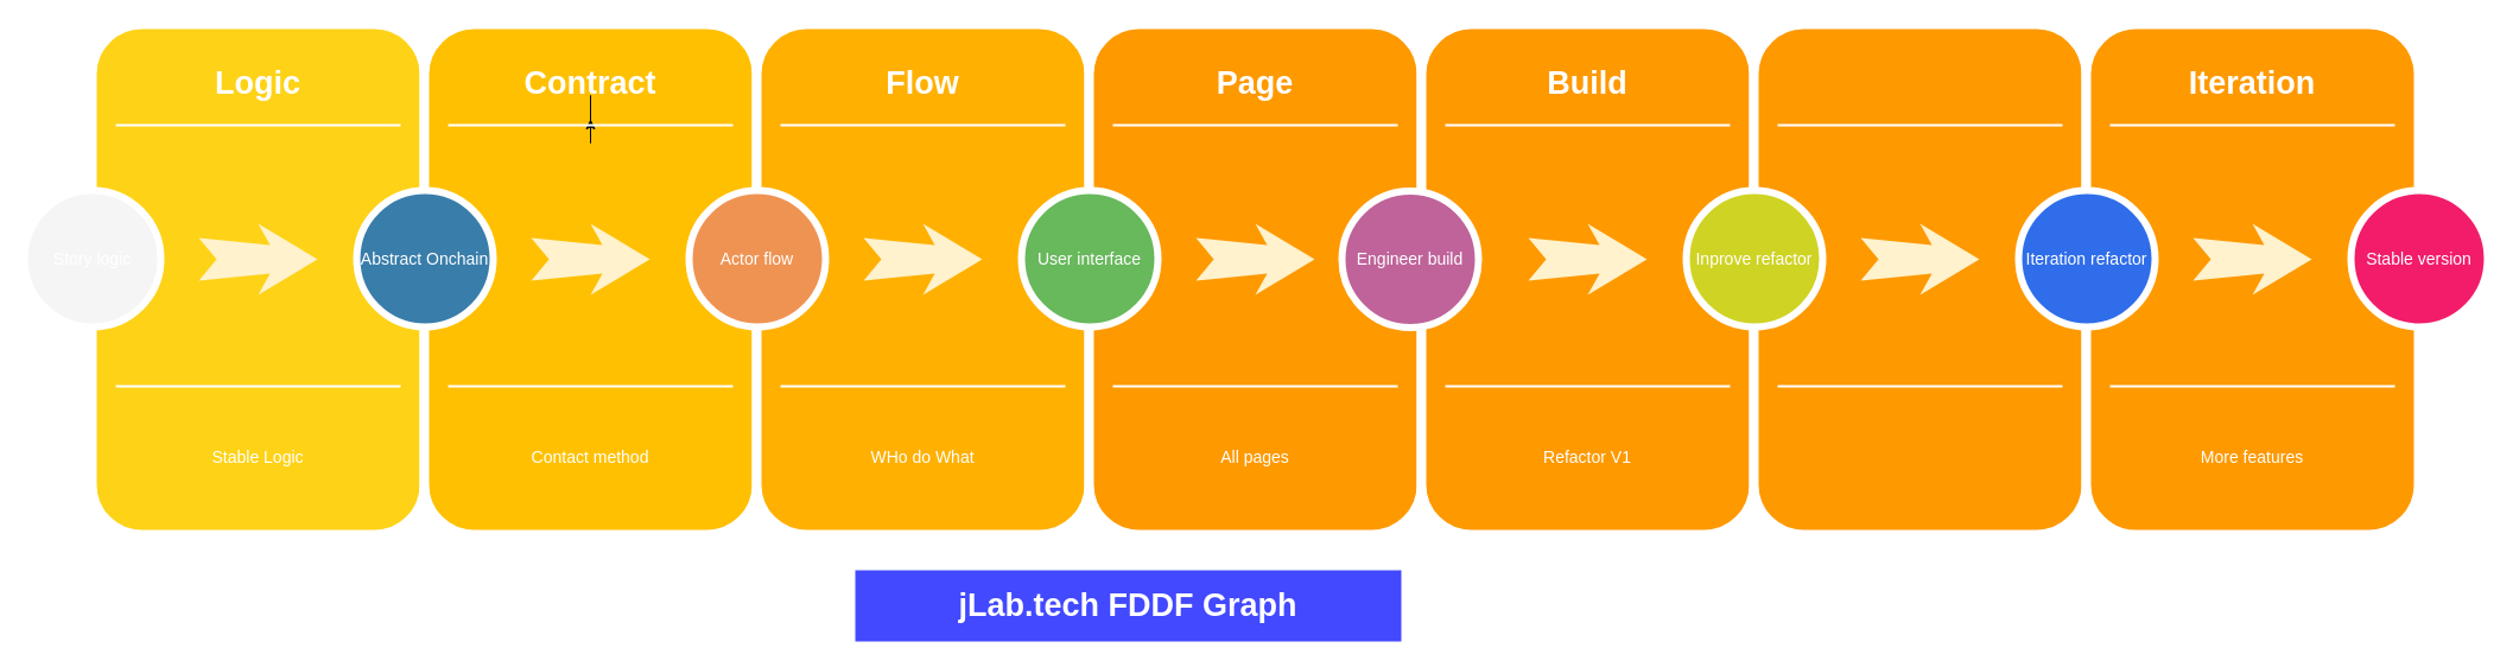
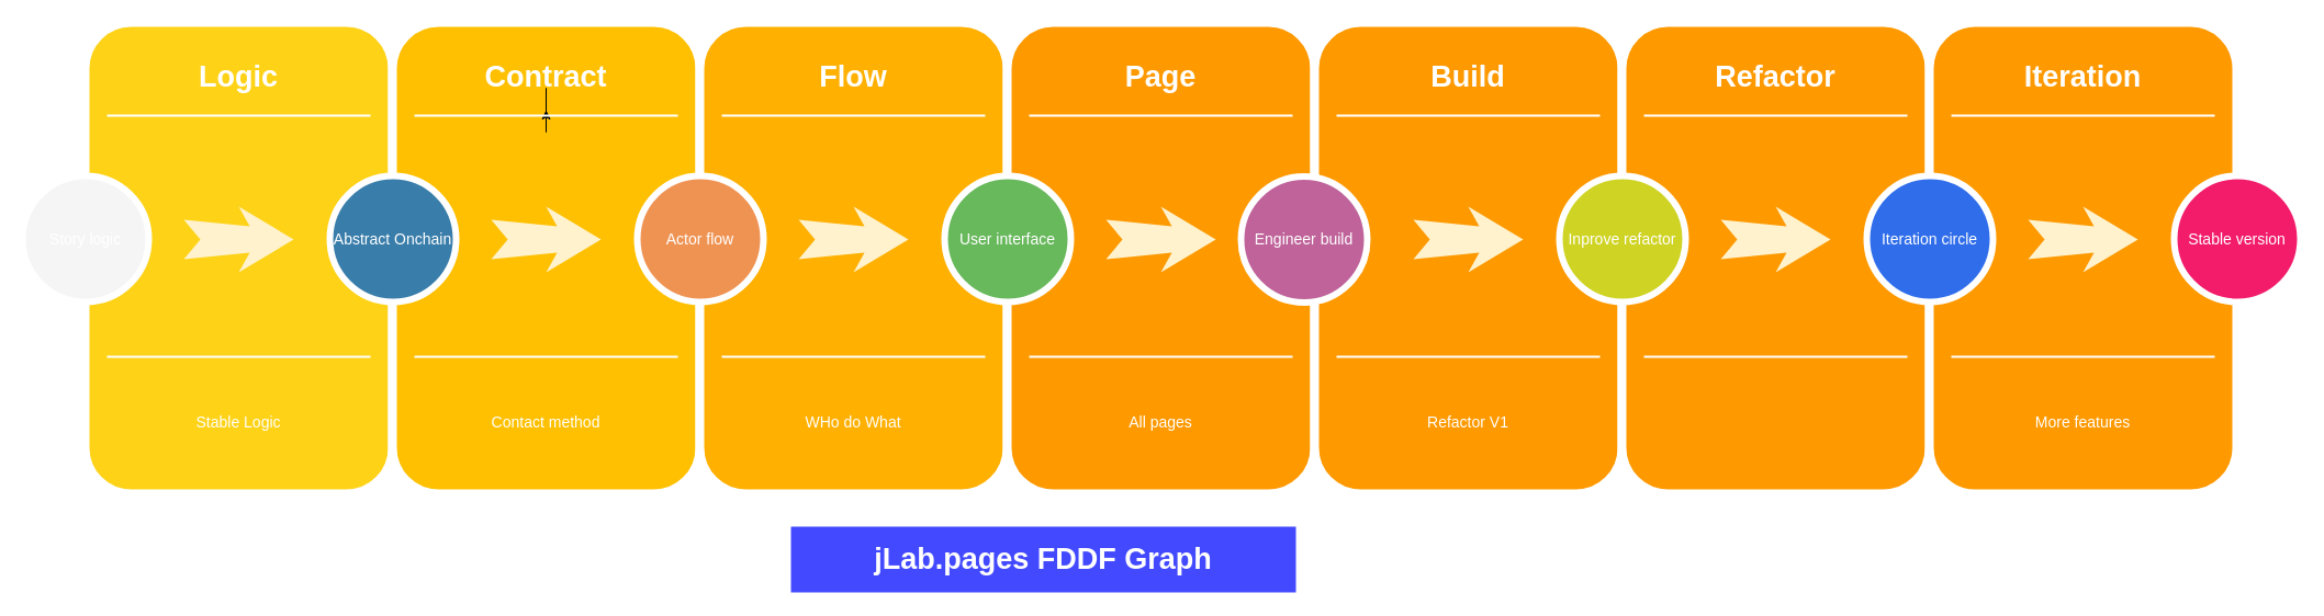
  <mxCell id="0" />
  <mxCell id="1" parent="0" />
  <mxCell id="2" value="" style="whiteSpace=wrap;html=1;rounded=1;shadow=0;strokeWidth=8;fontSize=20;align=center;fillColor=#FED217;strokeColor=#FFFFFF;" parent="1" vertex="1"><mxGeometry x="77" y="20" width="280" height="430" as="geometry" /></mxCell>
  <mxCell id="3" value="Logic" style="text;html=1;strokeColor=none;fillColor=none;align=center;verticalAlign=middle;whiteSpace=wrap;rounded=0;shadow=0;fontSize=27;fontColor=#FFFFFF;fontStyle=1" parent="1" vertex="1"><mxGeometry x="77" y="40" width="280" height="60" as="geometry" /></mxCell>
  <mxCell id="4" value="Stable Logic" style="text;html=1;strokeColor=none;fillColor=none;align=center;verticalAlign=middle;whiteSpace=wrap;rounded=0;shadow=0;fontSize=14;fontColor=#FFFFFF;" parent="1" vertex="1"><mxGeometry x="77" y="340" width="280" height="90" as="geometry" /></mxCell>
  <mxCell id="5" value="" style="line;strokeWidth=2;html=1;rounded=0;shadow=0;fontSize=27;align=center;fillColor=none;strokeColor=#FFFFFF;" parent="1" vertex="1"><mxGeometry x="97" y="100" width="240" height="10" as="geometry" /></mxCell>
  <mxCell id="6" value="" style="line;strokeWidth=2;html=1;rounded=0;shadow=0;fontSize=27;align=center;fillColor=none;strokeColor=#FFFFFF;" parent="1" vertex="1"><mxGeometry x="97" y="320" width="240" height="10" as="geometry" /></mxCell>
  <mxCell id="7" value="Story logic" style="ellipse;whiteSpace=wrap;html=1;rounded=0;shadow=0;strokeWidth=6;fontSize=14;align=center;fillColor=#f5f5f5;strokeColor=#FFFFFF;fontColor=#FFFFFF;" parent="1" vertex="1"><mxGeometry x="20" y="160" width="115" height="115" as="geometry" /></mxCell>
  <mxCell id="8" value="" style="html=1;shadow=0;dashed=0;align=center;verticalAlign=middle;shape=mxgraph.arrows2.stylisedArrow;dy=0.6;dx=40;notch=15;feather=0.4;rounded=0;strokeWidth=1;fontSize=27;strokeColor=none;fillColor=#fff2cc;" parent="1" vertex="1"><mxGeometry x="167" y="188" width="100" height="60" as="geometry" /></mxCell>
  <mxCell id="9" value="" style="whiteSpace=wrap;html=1;rounded=1;shadow=0;strokeWidth=8;fontSize=20;align=center;fillColor=#FFC001;strokeColor=#FFFFFF;" parent="1" vertex="1"><mxGeometry x="357" y="20" width="280" height="430" as="geometry" /></mxCell>
  <mxCell id="10" value="Contract" style="text;html=1;strokeColor=none;fillColor=none;align=center;verticalAlign=middle;whiteSpace=wrap;rounded=0;shadow=0;fontSize=27;fontColor=#FFFFFF;fontStyle=1" parent="1" vertex="1"><mxGeometry x="357" y="40" width="280" height="60" as="geometry" /></mxCell>
  <mxCell id="11" value="Contact method" style="text;html=1;strokeColor=none;fillColor=none;align=center;verticalAlign=middle;whiteSpace=wrap;rounded=0;shadow=0;fontSize=14;fontColor=#FFFFFF;" parent="1" vertex="1"><mxGeometry x="357" y="340" width="280" height="90" as="geometry" /></mxCell>
  <mxCell id="12" value="" style="edgeStyle=orthogonalEdgeStyle;rounded=0;orthogonalLoop=1;jettySize=auto;html=1;" edge="1" parent="1" source="13" target="10"><mxGeometry relative="1" as="geometry" /></mxCell>
  <mxCell id="13" value="" style="line;strokeWidth=2;html=1;rounded=0;shadow=0;fontSize=27;align=center;fillColor=none;strokeColor=#FFFFFF;" parent="1" vertex="1"><mxGeometry x="377" y="100" width="240" height="10" as="geometry" /></mxCell>
  <mxCell id="14" value="" style="line;strokeWidth=2;html=1;rounded=0;shadow=0;fontSize=27;align=center;fillColor=none;strokeColor=#FFFFFF;" parent="1" vertex="1"><mxGeometry x="377" y="320" width="240" height="10" as="geometry" /></mxCell>
  <mxCell id="15" value="Abstract Onchain" style="ellipse;whiteSpace=wrap;html=1;rounded=0;shadow=0;strokeWidth=6;fontSize=14;align=center;fillColor=#397DAA;strokeColor=#FFFFFF;fontColor=#FFFFFF;" parent="1" vertex="1"><mxGeometry x="300" y="160" width="115" height="115" as="geometry" /></mxCell>
  <mxCell id="16" value="" style="html=1;shadow=0;dashed=0;align=center;verticalAlign=middle;shape=mxgraph.arrows2.stylisedArrow;dy=0.6;dx=40;notch=15;feather=0.4;rounded=0;strokeWidth=1;fontSize=27;strokeColor=none;fillColor=#fff2cc;" parent="1" vertex="1"><mxGeometry x="447" y="188" width="100" height="60" as="geometry" /></mxCell>
  <mxCell id="17" value="" style="whiteSpace=wrap;html=1;rounded=1;shadow=0;strokeWidth=8;fontSize=20;align=center;fillColor=#FFB001;strokeColor=#FFFFFF;" parent="1" vertex="1"><mxGeometry x="637" y="20" width="280" height="430" as="geometry" /></mxCell>
  <mxCell id="18" value="Flow" style="text;html=1;strokeColor=none;fillColor=none;align=center;verticalAlign=middle;whiteSpace=wrap;rounded=0;shadow=0;fontSize=27;fontColor=#FFFFFF;fontStyle=1" parent="1" vertex="1"><mxGeometry x="637" y="40" width="280" height="60" as="geometry" /></mxCell>
  <mxCell id="19" value="WHo do What" style="text;html=1;strokeColor=none;fillColor=none;align=center;verticalAlign=middle;whiteSpace=wrap;rounded=0;shadow=0;fontSize=14;fontColor=#FFFFFF;" parent="1" vertex="1"><mxGeometry x="637" y="340" width="280" height="90" as="geometry" /></mxCell>
  <mxCell id="20" value="" style="line;strokeWidth=2;html=1;rounded=0;shadow=0;fontSize=27;align=center;fillColor=none;strokeColor=#FFFFFF;" parent="1" vertex="1"><mxGeometry x="657" y="100" width="240" height="10" as="geometry" /></mxCell>
  <mxCell id="21" value="" style="line;strokeWidth=2;html=1;rounded=0;shadow=0;fontSize=27;align=center;fillColor=none;strokeColor=#FFFFFF;" parent="1" vertex="1"><mxGeometry x="657" y="320" width="240" height="10" as="geometry" /></mxCell>
  <mxCell id="22" value="Actor flow" style="ellipse;whiteSpace=wrap;html=1;rounded=0;shadow=0;strokeWidth=6;fontSize=14;align=center;fillColor=#EF9353;strokeColor=#FFFFFF;fontColor=#FFFFFF;" parent="1" vertex="1"><mxGeometry x="580" y="160" width="115" height="115" as="geometry" /></mxCell>
  <mxCell id="23" value="" style="html=1;shadow=0;dashed=0;align=center;verticalAlign=middle;shape=mxgraph.arrows2.stylisedArrow;dy=0.6;dx=40;notch=15;feather=0.4;rounded=0;strokeWidth=1;fontSize=27;strokeColor=none;fillColor=#fff2cc;" parent="1" vertex="1"><mxGeometry x="727" y="188" width="100" height="60" as="geometry" /></mxCell>
  <mxCell id="24" value="" style="whiteSpace=wrap;html=1;rounded=1;shadow=0;strokeWidth=8;fontSize=20;align=center;fillColor=#FE9900;strokeColor=#FFFFFF;" parent="1" vertex="1"><mxGeometry x="917" y="20" width="280" height="430" as="geometry" /></mxCell>
  <mxCell id="25" value="Page" style="text;html=1;strokeColor=none;fillColor=none;align=center;verticalAlign=middle;whiteSpace=wrap;rounded=0;shadow=0;fontSize=27;fontColor=#FFFFFF;fontStyle=1" parent="1" vertex="1"><mxGeometry x="917" y="40" width="280" height="60" as="geometry" /></mxCell>
  <mxCell id="26" value="All pages" style="text;html=1;strokeColor=none;fillColor=none;align=center;verticalAlign=middle;whiteSpace=wrap;rounded=0;shadow=0;fontSize=14;fontColor=#FFFFFF;" parent="1" vertex="1"><mxGeometry x="917" y="340" width="280" height="90" as="geometry" /></mxCell>
  <mxCell id="27" value="" style="line;strokeWidth=2;html=1;rounded=0;shadow=0;fontSize=27;align=center;fillColor=none;strokeColor=#FFFFFF;" parent="1" vertex="1"><mxGeometry x="937" y="100" width="240" height="10" as="geometry" /></mxCell>
  <mxCell id="28" value="" style="line;strokeWidth=2;html=1;rounded=0;shadow=0;fontSize=27;align=center;fillColor=none;strokeColor=#FFFFFF;" parent="1" vertex="1"><mxGeometry x="937" y="320" width="240" height="10" as="geometry" /></mxCell>
  <mxCell id="29" value="User interface" style="ellipse;whiteSpace=wrap;html=1;rounded=0;shadow=0;strokeWidth=6;fontSize=14;align=center;fillColor=#68B85C;strokeColor=#FFFFFF;fontColor=#FFFFFF;" parent="1" vertex="1"><mxGeometry x="860" y="160" width="115" height="115" as="geometry" /></mxCell>
  <mxCell id="30" value="" style="html=1;shadow=0;dashed=0;align=center;verticalAlign=middle;shape=mxgraph.arrows2.stylisedArrow;dy=0.6;dx=40;notch=15;feather=0.4;rounded=0;strokeWidth=1;fontSize=27;strokeColor=none;fillColor=#fff2cc;" parent="1" vertex="1"><mxGeometry x="1007" y="188" width="100" height="60" as="geometry" /></mxCell>
  <mxCell id="31" value="" style="whiteSpace=wrap;html=1;rounded=1;shadow=0;strokeWidth=8;fontSize=20;align=center;fillColor=#FE9900;strokeColor=#FFFFFF;" parent="1" vertex="1"><mxGeometry x="1197" y="20" width="280" height="430" as="geometry" /></mxCell>
  <mxCell id="32" value="Build" style="text;html=1;strokeColor=none;fillColor=none;align=center;verticalAlign=middle;whiteSpace=wrap;rounded=0;shadow=0;fontSize=27;fontColor=#FFFFFF;fontStyle=1" parent="1" vertex="1"><mxGeometry x="1197" y="40" width="280" height="60" as="geometry" /></mxCell>
  <mxCell id="33" value="Refactor V1" style="text;html=1;strokeColor=none;fillColor=none;align=center;verticalAlign=middle;whiteSpace=wrap;rounded=0;shadow=0;fontSize=14;fontColor=#FFFFFF;" parent="1" vertex="1"><mxGeometry x="1197" y="340" width="280" height="90" as="geometry" /></mxCell>
  <mxCell id="34" value="" style="line;strokeWidth=2;html=1;rounded=0;shadow=0;fontSize=27;align=center;fillColor=none;strokeColor=#FFFFFF;" parent="1" vertex="1"><mxGeometry x="1217" y="100" width="240" height="10" as="geometry" /></mxCell>
  <mxCell id="35" value="" style="line;strokeWidth=2;html=1;rounded=0;shadow=0;fontSize=27;align=center;fillColor=none;strokeColor=#FFFFFF;" parent="1" vertex="1"><mxGeometry x="1217" y="320" width="240" height="10" as="geometry" /></mxCell>
  <mxCell id="36" value="" style="html=1;shadow=0;dashed=0;align=center;verticalAlign=middle;shape=mxgraph.arrows2.stylisedArrow;dy=0.6;dx=40;notch=15;feather=0.4;rounded=0;strokeWidth=1;fontSize=27;strokeColor=none;fillColor=#fff2cc;" parent="1" vertex="1"><mxGeometry x="1287" y="188" width="100" height="60" as="geometry" /></mxCell>
  <mxCell id="37" value="Engineer build" style="ellipse;whiteSpace=wrap;html=1;rounded=0;shadow=0;strokeWidth=6;fontSize=14;align=center;fillColor=#BF639A;strokeColor=#FFFFFF;fontColor=#FFFFFF;" parent="1" vertex="1"><mxGeometry x="1130" y="160.5" width="115" height="115" as="geometry" /></mxCell>
  <mxCell id="38" value="" style="whiteSpace=wrap;html=1;rounded=1;shadow=0;strokeWidth=8;fontSize=20;align=center;fillColor=#FE9900;strokeColor=#FFFFFF;" parent="1" vertex="1"><mxGeometry x="1477" y="20" width="280" height="430" as="geometry" /></mxCell>
+ <mxCell id="39" value="Refactor" style="text;html=1;strokeColor=none;fillColor=none;align=center;verticalAlign=middle;whiteSpace=wrap;rounded=0;shadow=0;fontSize=27;fontColor=#FFFFFF;fontStyle=1" parent="1" vertex="1"><mxGeometry x="1477" y="40" width="280" height="60" as="geometry" /></mxCell>
  <mxCell id="40" value="" style="line;strokeWidth=2;html=1;rounded=0;shadow=0;fontSize=27;align=center;fillColor=none;strokeColor=#FFFFFF;" parent="1" vertex="1"><mxGeometry x="1497" y="100" width="240" height="10" as="geometry" /></mxCell>
  <mxCell id="41" value="" style="line;strokeWidth=2;html=1;rounded=0;shadow=0;fontSize=27;align=center;fillColor=none;strokeColor=#FFFFFF;" parent="1" vertex="1"><mxGeometry x="1497" y="320" width="240" height="10" as="geometry" /></mxCell>
  <mxCell id="42" value="" style="html=1;shadow=0;dashed=0;align=center;verticalAlign=middle;shape=mxgraph.arrows2.stylisedArrow;dy=0.6;dx=40;notch=15;feather=0.4;rounded=0;strokeWidth=1;fontSize=27;strokeColor=none;fillColor=#fff2cc;" parent="1" vertex="1"><mxGeometry x="1567" y="188" width="100" height="60" as="geometry" /></mxCell>
  <mxCell id="43" value="Inprove refactor" style="ellipse;whiteSpace=wrap;html=1;rounded=0;shadow=0;strokeWidth=6;fontSize=14;align=center;fillColor=#CFD323;strokeColor=#FFFFFF;fontColor=#FFFFFF;" parent="1" vertex="1"><mxGeometry x="1420" y="160" width="115" height="115" as="geometry" /></mxCell>
  <mxCell id="44" value="" style="whiteSpace=wrap;html=1;rounded=1;shadow=0;strokeWidth=8;fontSize=20;align=center;fillColor=#FE9900;strokeColor=#FFFFFF;" parent="1" vertex="1"><mxGeometry x="1757" y="20" width="280" height="430" as="geometry" /></mxCell>
  <mxCell id="45" value="Iteration" style="text;html=1;strokeColor=none;fillColor=none;align=center;verticalAlign=middle;whiteSpace=wrap;rounded=0;shadow=0;fontSize=27;fontColor=#FFFFFF;fontStyle=1" parent="1" vertex="1"><mxGeometry x="1757" y="40" width="280" height="60" as="geometry" /></mxCell>
  <mxCell id="46" value="More features" style="text;html=1;strokeColor=none;fillColor=none;align=center;verticalAlign=middle;whiteSpace=wrap;rounded=0;shadow=0;fontSize=14;fontColor=#FFFFFF;" parent="1" vertex="1"><mxGeometry x="1757" y="340" width="280" height="90" as="geometry" /></mxCell>
  <mxCell id="47" value="" style="line;strokeWidth=2;html=1;rounded=0;shadow=0;fontSize=27;align=center;fillColor=none;strokeColor=#FFFFFF;" parent="1" vertex="1"><mxGeometry x="1777" y="100" width="240" height="10" as="geometry" /></mxCell>
  <mxCell id="48" value="" style="line;strokeWidth=2;html=1;rounded=0;shadow=0;fontSize=27;align=center;fillColor=none;strokeColor=#FFFFFF;" parent="1" vertex="1"><mxGeometry x="1777" y="320" width="240" height="10" as="geometry" /></mxCell>
  <mxCell id="49" value="" style="html=1;shadow=0;dashed=0;align=center;verticalAlign=middle;shape=mxgraph.arrows2.stylisedArrow;dy=0.6;dx=40;notch=15;feather=0.4;rounded=0;strokeWidth=1;fontSize=27;strokeColor=none;fillColor=#fff2cc;" parent="1" vertex="1"><mxGeometry x="1847" y="188" width="100" height="60" as="geometry" /></mxCell>
  <mxCell id="50" value="Stable version" style="ellipse;whiteSpace=wrap;html=1;rounded=0;shadow=0;strokeWidth=6;fontSize=14;align=center;fillColor=#F21C6A;strokeColor=#FFFFFF;fontColor=#FFFFFF;" parent="1" vertex="1"><mxGeometry x="1980" y="160" width="115" height="115" as="geometry" /></mxCell>
- <mxCell id="51" value="Iteration refactor" style="ellipse;whiteSpace=wrap;html=1;rounded=0;shadow=0;strokeWidth=6;fontSize=14;align=center;fillColor=#2F6DeA;strokeColor=#FFFFFF;fontColor=#FFFFFF;" parent="1" vertex="1"><mxGeometry x="1700" y="160" width="115" height="115" as="geometry" /></mxCell>
- <mxCell id="52" value="jLab.tech FDDF Graph" style="text;html=1;strokeColor=none;fillColor=#4249FF;align=center;verticalAlign=middle;whiteSpace=wrap;rounded=0;shadow=0;fontSize=27;fontColor=#FFFFFF;fontStyle=1" vertex="1" parent="1"><mxGeometry x="720" y="480" width="460" height="60" as="geometry" /></mxCell>
+ <mxCell id="51" value="Iteration circle" style="ellipse;whiteSpace=wrap;html=1;rounded=0;shadow=0;strokeWidth=6;fontSize=14;align=center;fillColor=#2F6DeA;strokeColor=#FFFFFF;fontColor=#FFFFFF;" parent="1" vertex="1"><mxGeometry x="1700" y="160" width="115" height="115" as="geometry" /></mxCell>
+ <mxCell id="52" value="jLab.pages FDDF Graph" style="text;html=1;strokeColor=none;fillColor=#4249FF;align=center;verticalAlign=middle;whiteSpace=wrap;rounded=0;shadow=0;fontSize=27;fontColor=#FFFFFF;fontStyle=1" vertex="1" parent="1"><mxGeometry x="720" y="480" width="460" height="60" as="geometry" /></mxCell>
